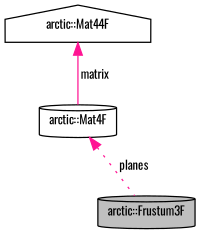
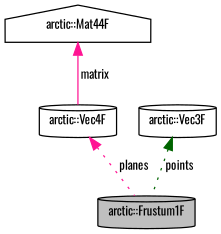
  digraph {
    fontname=Oswald
    node [color=black fillcolor=white fontname=Oswald fontsize=10 shape=cylinder style=filled]
    edge [color=deeppink dir=back fontname=Oswald fontsize=10 labelfontname=Helvetica labelfontsize=10 style=dotted]
-   n1 [fillcolor=grey75 fontcolor=black height=0.2 label="arctic::Frustum3F" width=0.4]
+   n1 [fillcolor=grey75 fontcolor=black height=0.2 label="arctic::Frustum1F" width=0.4]
    n2 [height=0.2 label="arctic::Mat44F" shape=house width=0.4]
-   n3 [height=0.2 label="arctic::Mat4F" width=0.4]
+   n3 [height=0.2 label="arctic::Vec4F" width=0.4]
+   n4 [height=0.2 label="arctic::Vec3F" width=0.4]
    n2 -> n3 [label=" matrix" style=solid]
    n3 -> n1 [label=" planes"]
+   n4 -> n1 [color=darkgreen label=" points"]
  }
